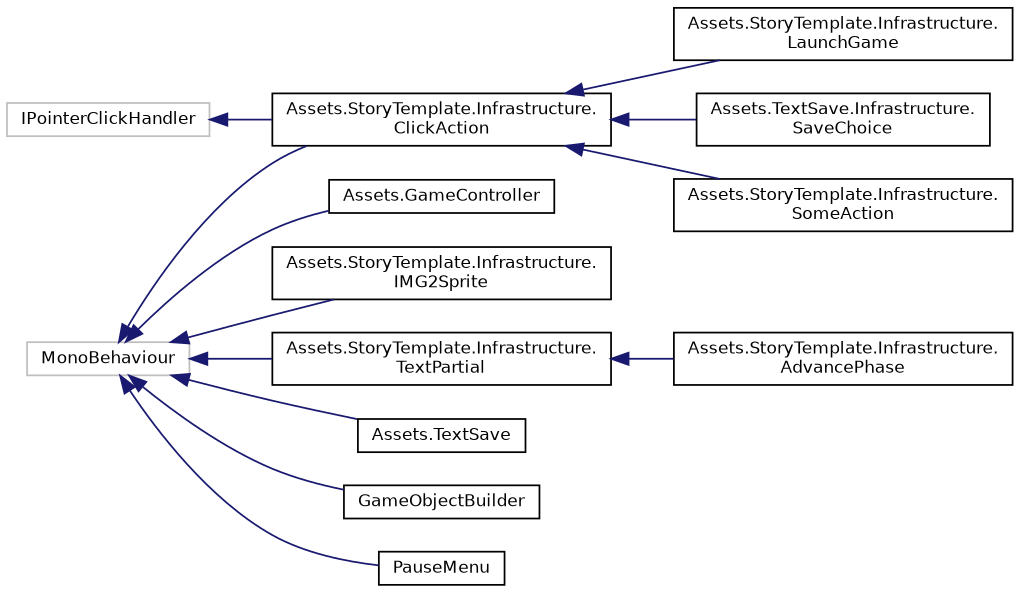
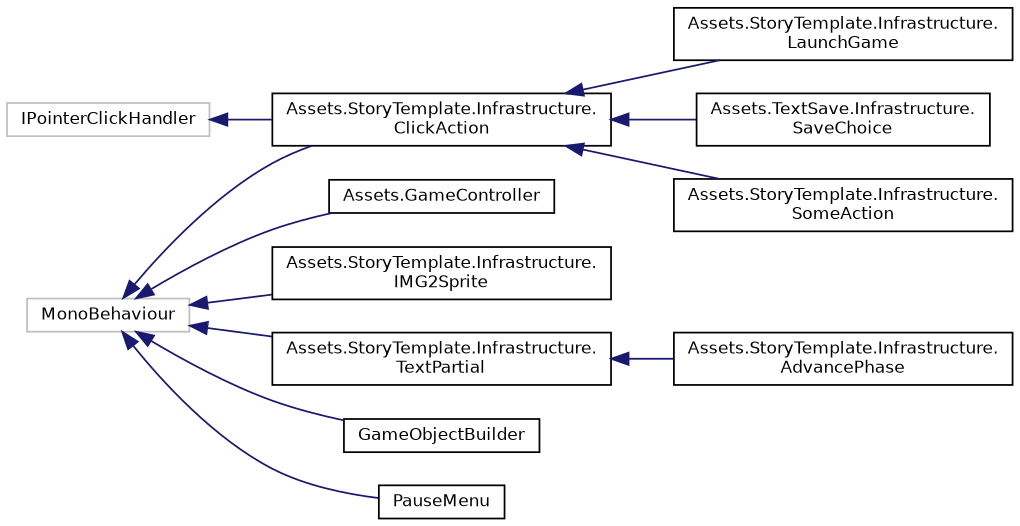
  digraph {
    rankdir=LR
    node [color=black fillcolor=white fontname=Helvetica fontsize=10 shape=record style=filled]
    edge [color=midnightblue dir=back fontname=Helvetica fontsize=10 labelfontname=Helvetica labelfontsize=10 style=solid]
    n1 [color=grey75 height=0.2 label=IPointerClickHandler width=0.4]
    n2 [height=0.2 label="Assets.StoryTemplate.Infrastructure.\lClickAction" width=0.4]
    n3 [height=0.2 label="Assets.StoryTemplate.Infrastructure.\lLaunchGame" width=0.4]
    n4 [height=0.2 label="Assets.TextSave.Infrastructure.\lSaveChoice" width=0.4]
    n5 [height=0.2 label="Assets.StoryTemplate.Infrastructure.\lSomeAction" width=0.4]
    n6 [height=0.2 label="Assets.StoryTemplate.Infrastructure.\lAdvancePhase" width=0.4]
    n7 [color=grey75 height=0.2 label=MonoBehaviour width=0.4]
    n8 [height=0.2 label="Assets.GameController" width=0.4]
    n9 [height=0.2 label="Assets.StoryTemplate.Infrastructure.\lIMG2Sprite" width=0.4]
    n10 [height=0.2 label="Assets.StoryTemplate.Infrastructure.\lTextPartial" width=0.4]
-   n11 [height=0.2 label="Assets.TextSave" width=0.4]
    n12 [height=0.2 label=GameObjectBuilder width=0.4]
    n13 [height=0.2 label=PauseMenu width=0.4]
    n1 -> n2
    n2 -> n3
    n2 -> n4
    n2 -> n5
    n7 -> n2
    n7 -> n8
    n7 -> n9
    n7 -> n10
-   n7 -> n11
    n7 -> n12
    n7 -> n13
    n10 -> n6
  }
